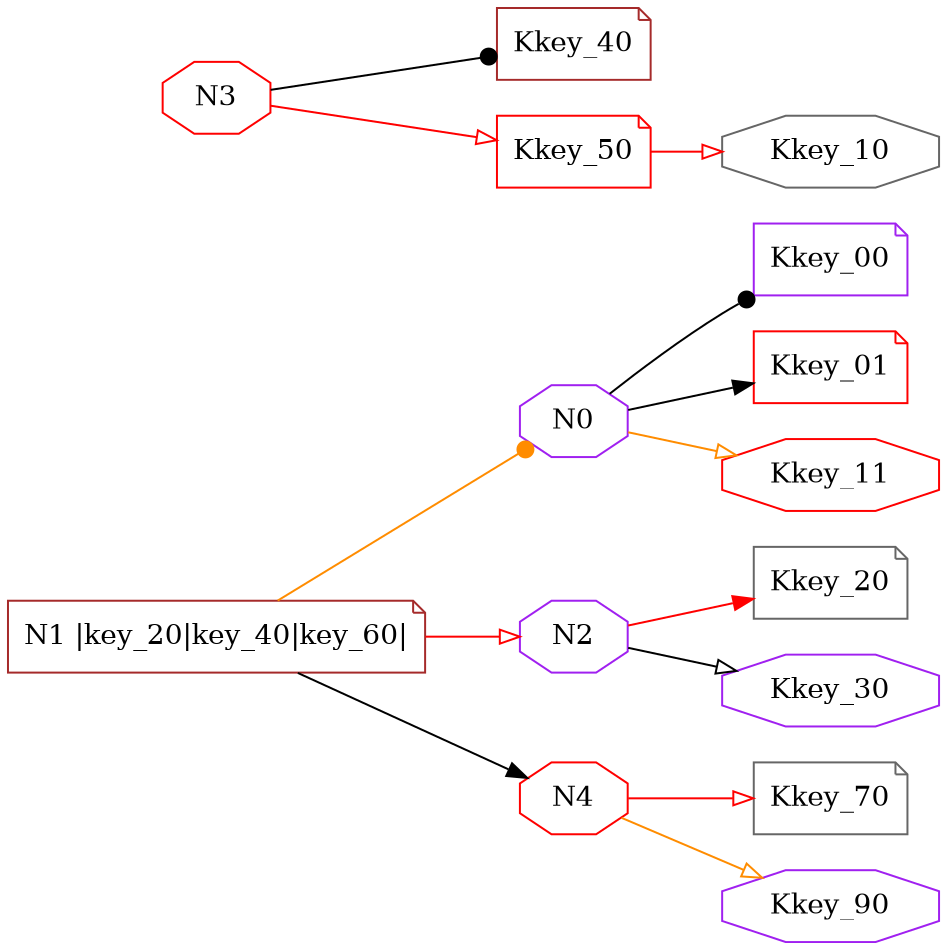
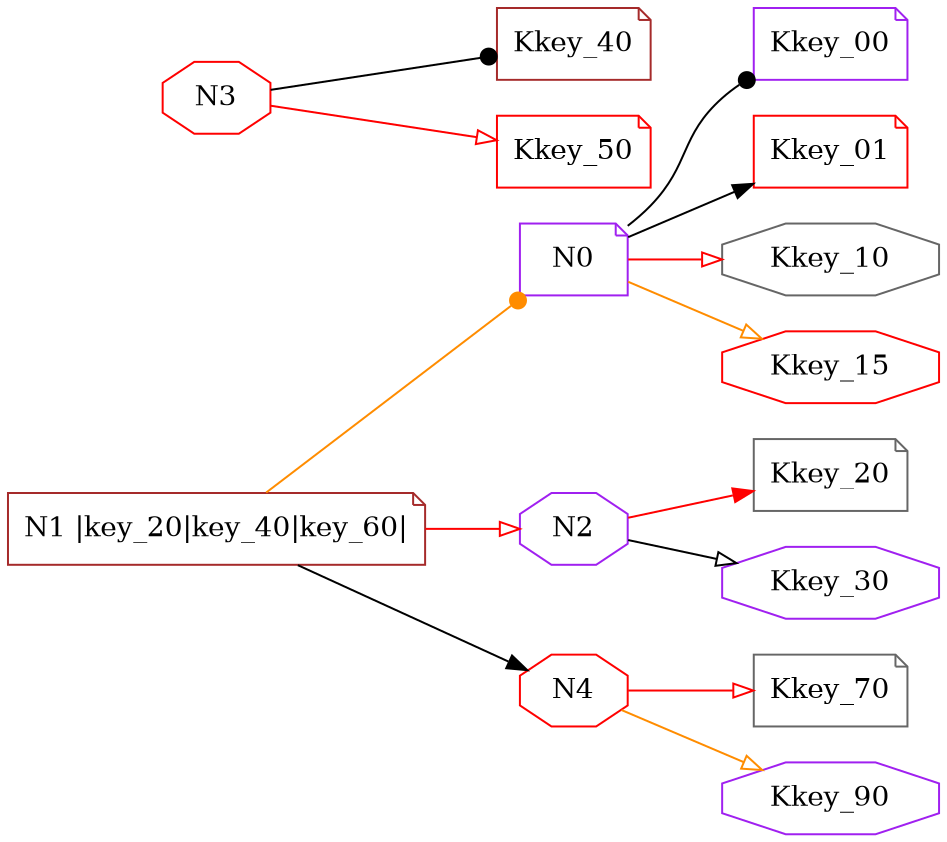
  digraph {
    rankdir=LR
    node [color=purple shape=octagon]
    edge [arrowhead=onormal color=red]
    n1 [color=brown label="N1 |key_20|key_40|key_60|" shape=note]
-   N0
+   N0 [shape=note]
    N2
    N4 [color=red]
    Kkey_00 [shape=note]
    Kkey_01 [color=red shape=note]
    Kkey_10 [color=gray40]
-   Kkey_11 [color=red]
+   Kkey_11 [color=red label=Kkey_15]
    Kkey_20 [color=gray40 shape=note]
    Kkey_30
    N3 [color=red]
    Kkey_40 [color=brown shape=note]
    Kkey_50 [color=red shape=note]
    Kkey_70 [color=gray40 shape=note]
    Kkey_90
    n1 -> N0 [arrowhead=dot color=darkorange]
    n1 -> N2
    n1 -> N4 [arrowhead=normal color=black]
    N0 -> Kkey_00 [arrowhead=dot color=black]
    N0 -> Kkey_01 [arrowhead=normal color=black]
-   Kkey_50 -> Kkey_10
+   N0 -> Kkey_10
    N0 -> Kkey_11 [color=darkorange]
    N2 -> Kkey_20 [arrowhead=normal]
    N2 -> Kkey_30 [color=black]
    N4 -> Kkey_70
    N4 -> Kkey_90 [color=darkorange]
    N3 -> Kkey_40 [arrowhead=dot color=black]
    N3 -> Kkey_50
  }
